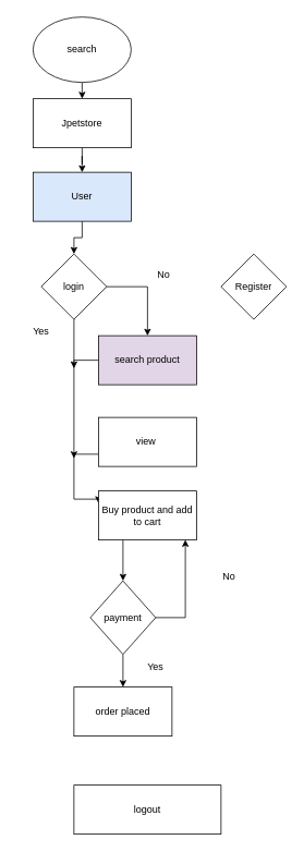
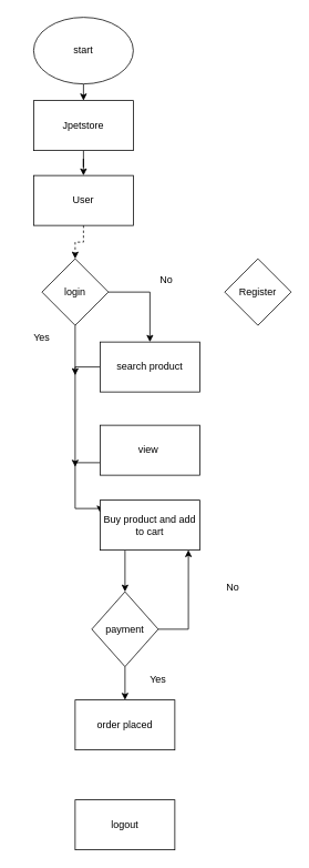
  <mxCell id="0" />
  <mxCell id="1" parent="0" />
  <mxCell id="2" style="edgeStyle=orthogonalEdgeStyle;rounded=0;orthogonalLoop=1;jettySize=auto;html=1;exitX=0.5;exitY=1;exitDx=0;exitDy=0;entryX=0.5;entryY=0;entryDx=0;entryDy=0;" edge="1" parent="1" source="3" target="21"><mxGeometry relative="1" as="geometry" /></mxCell>
- <mxCell id="3" value="search" style="ellipse;whiteSpace=wrap;html=1;" vertex="1" parent="1"><mxGeometry x="40" y="20" width="120" height="80" as="geometry" /></mxCell>
- <mxCell id="4" style="edgeStyle=orthogonalEdgeStyle;rounded=0;orthogonalLoop=1;jettySize=auto;html=1;exitX=0.5;exitY=1;exitDx=0;exitDy=0;" edge="1" parent="1" source="5" target="8"><mxGeometry relative="1" as="geometry" /></mxCell>
- <mxCell id="5" value="User" style="rounded=0;whiteSpace=wrap;html=1;fillColor=#dae8fc;" vertex="1" parent="1"><mxGeometry x="40" y="210" width="120" height="60" as="geometry" /></mxCell>
+ <mxCell id="3" value="start" style="ellipse;whiteSpace=wrap;html=1;" vertex="1" parent="1"><mxGeometry x="40" y="20" width="120" height="80" as="geometry" /></mxCell>
+ <mxCell id="4" style="edgeStyle=orthogonalEdgeStyle;rounded=0;orthogonalLoop=1;jettySize=auto;html=1;exitX=0.5;exitY=1;exitDx=0;exitDy=0;dashed=1;" edge="1" parent="1" source="5" target="8"><mxGeometry relative="1" as="geometry" /></mxCell>
+ <mxCell id="5" value="User" style="rounded=0;whiteSpace=wrap;html=1;" vertex="1" parent="1"><mxGeometry x="40" y="210" width="120" height="60" as="geometry" /></mxCell>
  <mxCell id="6" style="edgeStyle=orthogonalEdgeStyle;rounded=0;orthogonalLoop=1;jettySize=auto;html=1;exitX=1;exitY=0.5;exitDx=0;exitDy=0;" edge="1" parent="1" source="8" target="11"><mxGeometry relative="1" as="geometry" /></mxCell>
  <mxCell id="7" style="edgeStyle=orthogonalEdgeStyle;rounded=0;orthogonalLoop=1;jettySize=auto;html=1;exitX=0.5;exitY=1;exitDx=0;exitDy=0;entryX=0;entryY=0.25;entryDx=0;entryDy=0;" edge="1" parent="1" target="15"><mxGeometry relative="1" as="geometry"><mxPoint x="90" y="390" as="sourcePoint" /><mxPoint x="100" y="610" as="targetPoint" /><Array as="points"><mxPoint x="90" y="610" /><mxPoint x="120" y="610" /></Array></mxGeometry></mxCell>
  <mxCell id="8" value="login" style="rhombus;whiteSpace=wrap;html=1;" vertex="1" parent="1"><mxGeometry x="50" y="310" width="80" height="80" as="geometry" /></mxCell>
  <mxCell id="9" value="Register" style="rhombus;whiteSpace=wrap;html=1;" vertex="1" parent="1"><mxGeometry x="270" y="310" width="80" height="80" as="geometry" /></mxCell>
  <mxCell id="10" style="edgeStyle=orthogonalEdgeStyle;rounded=0;orthogonalLoop=1;jettySize=auto;html=1;exitX=0;exitY=0.5;exitDx=0;exitDy=0;" edge="1" parent="1" source="11"><mxGeometry relative="1" as="geometry"><mxPoint x="90" y="450" as="targetPoint" /></mxGeometry></mxCell>
- <mxCell id="11" value="search product" style="rounded=0;whiteSpace=wrap;html=1;fillColor=#e1d5e7;" vertex="1" parent="1"><mxGeometry x="120" y="410" width="120" height="60" as="geometry" /></mxCell>
+ <mxCell id="11" value="search product" style="rounded=0;whiteSpace=wrap;html=1;" vertex="1" parent="1"><mxGeometry x="120" y="410" width="120" height="60" as="geometry" /></mxCell>
  <mxCell id="12" style="edgeStyle=orthogonalEdgeStyle;rounded=0;orthogonalLoop=1;jettySize=auto;html=1;exitX=0;exitY=0.75;exitDx=0;exitDy=0;" edge="1" parent="1" source="13"><mxGeometry relative="1" as="geometry"><mxPoint x="90" y="560" as="targetPoint" /></mxGeometry></mxCell>
  <mxCell id="13" value="view&amp;nbsp;" style="rounded=0;whiteSpace=wrap;html=1;" vertex="1" parent="1"><mxGeometry x="120" y="510" width="120" height="60" as="geometry" /></mxCell>
  <mxCell id="14" style="edgeStyle=orthogonalEdgeStyle;rounded=0;orthogonalLoop=1;jettySize=auto;html=1;exitX=0.25;exitY=1;exitDx=0;exitDy=0;entryX=0.5;entryY=0;entryDx=0;entryDy=0;" edge="1" parent="1" source="15" target="17"><mxGeometry relative="1" as="geometry" /></mxCell>
  <mxCell id="15" value="Buy product and add to cart" style="rounded=0;whiteSpace=wrap;html=1;" vertex="1" parent="1"><mxGeometry x="120" y="600" width="120" height="60" as="geometry" /></mxCell>
  <mxCell id="16" style="edgeStyle=orthogonalEdgeStyle;rounded=0;orthogonalLoop=1;jettySize=auto;html=1;exitX=0.5;exitY=1;exitDx=0;exitDy=0;entryX=0.5;entryY=0;entryDx=0;entryDy=0;" edge="1" parent="1" source="17" target="18"><mxGeometry relative="1" as="geometry" /></mxCell>
  <mxCell id="17" value="payment" style="rhombus;whiteSpace=wrap;html=1;" vertex="1" parent="1"><mxGeometry x="110" y="710" width="80" height="90" as="geometry" /></mxCell>
  <mxCell id="18" value="order placed" style="rounded=0;whiteSpace=wrap;html=1;" vertex="1" parent="1"><mxGeometry x="90" y="840" width="120" height="60" as="geometry" /></mxCell>
- <mxCell id="19" value="logout" style="rounded=0;whiteSpace=wrap;html=1;" vertex="1" parent="1"><mxGeometry x="90" y="960" width="180" height="60" as="geometry" /></mxCell>
+ <mxCell id="19" value="logout" style="rounded=0;whiteSpace=wrap;html=1;" vertex="1" parent="1"><mxGeometry x="90" y="960" width="120" height="60" as="geometry" /></mxCell>
  <mxCell id="20" style="edgeStyle=orthogonalEdgeStyle;rounded=0;orthogonalLoop=1;jettySize=auto;html=1;exitX=0.5;exitY=1;exitDx=0;exitDy=0;" edge="1" parent="1" source="21" target="5"><mxGeometry relative="1" as="geometry" /></mxCell>
  <mxCell id="21" value="Jpetstore" style="rounded=0;whiteSpace=wrap;html=1;" vertex="1" parent="1"><mxGeometry x="40" y="120" width="120" height="60" as="geometry" /></mxCell>
  <mxCell id="22" value="No" style="text;html=1;align=center;verticalAlign=middle;whiteSpace=wrap;rounded=0;" vertex="1" parent="1"><mxGeometry x="170" y="320" width="60" height="30" as="geometry" /></mxCell>
  <mxCell id="23" value="Yes" style="text;html=1;align=center;verticalAlign=middle;whiteSpace=wrap;rounded=0;" vertex="1" parent="1"><mxGeometry x="20" y="390" width="60" height="30" as="geometry" /></mxCell>
  <mxCell id="24" value="Yes" style="text;html=1;align=center;verticalAlign=middle;whiteSpace=wrap;rounded=0;" vertex="1" parent="1"><mxGeometry x="160" y="800" width="60" height="30" as="geometry" /></mxCell>
  <mxCell id="25" style="edgeStyle=orthogonalEdgeStyle;rounded=0;orthogonalLoop=1;jettySize=auto;html=1;exitX=1;exitY=0.5;exitDx=0;exitDy=0;entryX=0.886;entryY=0.997;entryDx=0;entryDy=0;entryPerimeter=0;" edge="1" parent="1" source="17" target="15"><mxGeometry relative="1" as="geometry" /></mxCell>
  <mxCell id="26" value="No" style="text;html=1;align=center;verticalAlign=middle;whiteSpace=wrap;rounded=0;" vertex="1" parent="1"><mxGeometry x="250" y="690" width="60" height="30" as="geometry" /></mxCell>
